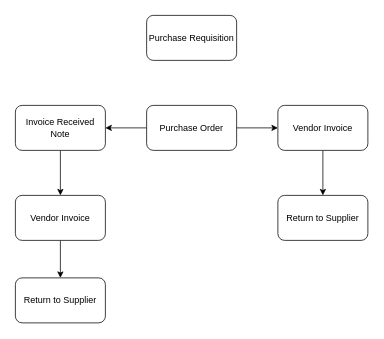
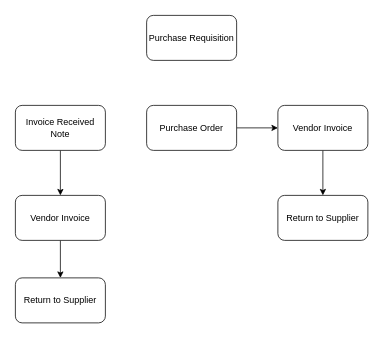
  <mxCell id="0" />
  <mxCell id="1" parent="0" />
  <mxCell id="2" value="Purchase Requisition" style="rounded=1;whiteSpace=wrap;html=1;" vertex="1" parent="1"><mxGeometry x="195" y="20" width="120" height="60" as="geometry" /></mxCell>
- <mxCell id="3" value="" style="edgeStyle=orthogonalEdgeStyle;rounded=0;orthogonalLoop=1;jettySize=auto;html=1;" edge="1" parent="1" source="5" target="7"><mxGeometry relative="1" as="geometry" /></mxCell>
  <mxCell id="4" value="" style="edgeStyle=orthogonalEdgeStyle;rounded=0;orthogonalLoop=1;jettySize=auto;html=1;" edge="1" parent="1" source="5" target="11"><mxGeometry relative="1" as="geometry" /></mxCell>
  <mxCell id="5" value="Purchase Order" style="rounded=1;whiteSpace=wrap;html=1;" vertex="1" parent="1"><mxGeometry x="195" y="140" width="120" height="60" as="geometry" /></mxCell>
  <mxCell id="6" value="" style="edgeStyle=orthogonalEdgeStyle;rounded=0;orthogonalLoop=1;jettySize=auto;html=1;" edge="1" parent="1" source="7" target="9"><mxGeometry relative="1" as="geometry" /></mxCell>
  <mxCell id="7" value="Invoice Received Note" style="rounded=1;whiteSpace=wrap;html=1;" vertex="1" parent="1"><mxGeometry x="20" y="140" width="120" height="60" as="geometry" /></mxCell>
  <mxCell id="8" value="" style="edgeStyle=orthogonalEdgeStyle;rounded=0;orthogonalLoop=1;jettySize=auto;html=1;" edge="1" parent="1" source="9" target="12"><mxGeometry relative="1" as="geometry" /></mxCell>
  <mxCell id="9" value="Vendor Invoice" style="rounded=1;whiteSpace=wrap;html=1;" vertex="1" parent="1"><mxGeometry x="20" y="260" width="120" height="60" as="geometry" /></mxCell>
  <mxCell id="10" value="" style="edgeStyle=orthogonalEdgeStyle;rounded=0;orthogonalLoop=1;jettySize=auto;html=1;" edge="1" parent="1" source="11" target="13"><mxGeometry relative="1" as="geometry" /></mxCell>
  <mxCell id="11" value="Vendor Invoice" style="rounded=1;whiteSpace=wrap;html=1;" vertex="1" parent="1"><mxGeometry x="370" y="140" width="120" height="60" as="geometry" /></mxCell>
  <mxCell id="12" value="Return to Supplier" style="rounded=1;whiteSpace=wrap;html=1;" vertex="1" parent="1"><mxGeometry x="20" y="370" width="120" height="60" as="geometry" /></mxCell>
  <mxCell id="13" value="Return to Supplier" style="rounded=1;whiteSpace=wrap;html=1;" vertex="1" parent="1"><mxGeometry x="370" y="260" width="120" height="60" as="geometry" /></mxCell>
